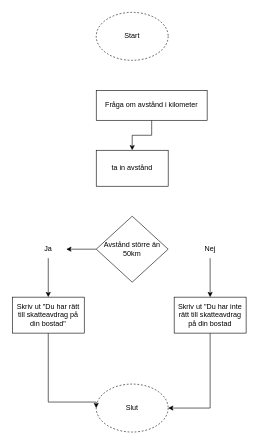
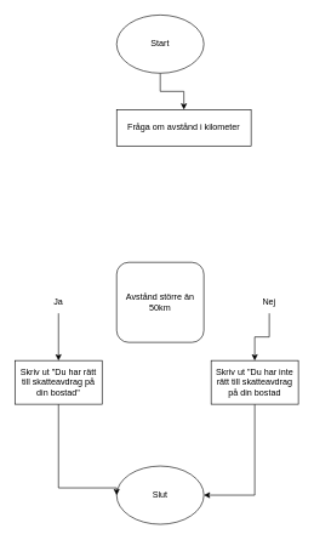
  <mxCell id="0" />
  <mxCell id="1" parent="0" />
- <mxCell id="3" value="Start" style="ellipse;whiteSpace=wrap;html=1;dashed=1;" parent="1" vertex="1"><mxGeometry x="160" y="20" width="120" height="80" as="geometry" /></mxCell>
- <mxCell id="4" value="" style="edgeStyle=orthogonalEdgeStyle;rounded=0;orthogonalLoop=1;jettySize=auto;html=1;" parent="1" source="5" target="6" edge="1"><mxGeometry relative="1" as="geometry" /></mxCell>
+ <mxCell id="2" value="" style="edgeStyle=orthogonalEdgeStyle;rounded=0;orthogonalLoop=1;jettySize=auto;html=1;" parent="1" source="3" target="5" edge="1"><mxGeometry relative="1" as="geometry" /></mxCell>
+ <mxCell id="3" value="Start" style="ellipse;whiteSpace=wrap;html=1;" parent="1" vertex="1"><mxGeometry x="160" y="20" width="120" height="80" as="geometry" /></mxCell>
  <mxCell id="5" value="Fråga om avstånd i kilometer" style="rounded=0;whiteSpace=wrap;html=1;" parent="1" vertex="1"><mxGeometry x="160" y="150" width="185" height="50" as="geometry" /></mxCell>
- <mxCell id="6" value="ta in avstånd" style="rounded=0;whiteSpace=wrap;html=1;" parent="1" vertex="1"><mxGeometry x="160" y="250" width="120" height="60" as="geometry" /></mxCell>
- <mxCell id="7" value="Slut" style="ellipse;whiteSpace=wrap;html=1;dashed=1;" parent="1" vertex="1"><mxGeometry x="160" y="640" width="120" height="80" as="geometry" /></mxCell>
- <mxCell id="8" value="" style="edgeStyle=orthogonalEdgeStyle;rounded=0;orthogonalLoop=1;jettySize=auto;html=1;" parent="1" source="9" target="13" edge="1"><mxGeometry relative="1" as="geometry" /></mxCell>
- <mxCell id="9" value="Avstånd större än 50km" style="rhombus;whiteSpace=wrap;html=1;" parent="1" vertex="1"><mxGeometry x="160" y="360" width="120" height="110" as="geometry" /></mxCell>
+ <mxCell id="7" value="Slut" style="ellipse;whiteSpace=wrap;html=1;" parent="1" vertex="1"><mxGeometry x="160" y="640" width="120" height="80" as="geometry" /></mxCell>
+ <mxCell id="9" value="Avstånd större än 50km" style="whiteSpace=wrap;html=1;rounded=1;" parent="1" vertex="1"><mxGeometry x="160" y="360" width="120" height="110" as="geometry" /></mxCell>
  <mxCell id="10" value="" style="edgeStyle=orthogonalEdgeStyle;rounded=0;orthogonalLoop=1;jettySize=auto;html=1;" parent="1" source="11" target="17" edge="1"><mxGeometry relative="1" as="geometry" /></mxCell>
- <mxCell id="11" value="Nej" style="text;html=1;strokeColor=none;fillColor=none;align=center;verticalAlign=middle;whiteSpace=wrap;rounded=0;" parent="1" vertex="1"><mxGeometry x="320" y="400" width="60" height="30" as="geometry" /></mxCell>
+ <mxCell id="11" value="Nej" style="text;html=1;strokeColor=none;fillColor=none;align=center;verticalAlign=middle;whiteSpace=wrap;rounded=0;" parent="1" vertex="1"><mxGeometry x="340" y="400" width="60" height="30" as="geometry" /></mxCell>
  <mxCell id="12" value="" style="edgeStyle=orthogonalEdgeStyle;rounded=0;orthogonalLoop=1;jettySize=auto;html=1;" parent="1" source="13" target="15" edge="1"><mxGeometry relative="1" as="geometry" /></mxCell>
  <mxCell id="13" value="Ja" style="text;html=1;strokeColor=none;fillColor=none;align=center;verticalAlign=middle;whiteSpace=wrap;rounded=0;" parent="1" vertex="1"><mxGeometry x="50" y="400" width="60" height="30" as="geometry" /></mxCell>
  <mxCell id="14" value="" style="edgeStyle=orthogonalEdgeStyle;rounded=0;orthogonalLoop=1;jettySize=auto;html=1;entryX=0;entryY=0.5;entryDx=0;entryDy=0;" parent="1" source="15" target="7" edge="1"><mxGeometry relative="1" as="geometry"><mxPoint x="140" y="640" as="targetPoint" /><Array as="points"><mxPoint x="80" y="670" /><mxPoint x="160" y="670" /></Array></mxGeometry></mxCell>
  <mxCell id="15" value="Skriv ut &quot;Du har rätt till skatteavdrag på din bostad&quot;" style="whiteSpace=wrap;html=1;" parent="1" vertex="1"><mxGeometry x="20" y="495" width="120" height="60" as="geometry" /></mxCell>
  <mxCell id="16" value="" style="edgeStyle=orthogonalEdgeStyle;rounded=0;orthogonalLoop=1;jettySize=auto;html=1;entryX=1;entryY=0.5;entryDx=0;entryDy=0;" parent="1" source="17" target="7" edge="1"><mxGeometry relative="1" as="geometry"><mxPoint x="350" y="665" as="targetPoint" /><Array as="points"><mxPoint x="350" y="680" /></Array></mxGeometry></mxCell>
  <mxCell id="17" value="Skriv ut &quot;Du har inte rätt till skatteavdrag på din bostad" style="whiteSpace=wrap;html=1;" parent="1" vertex="1"><mxGeometry x="290" y="495" width="120" height="60" as="geometry" /></mxCell>
